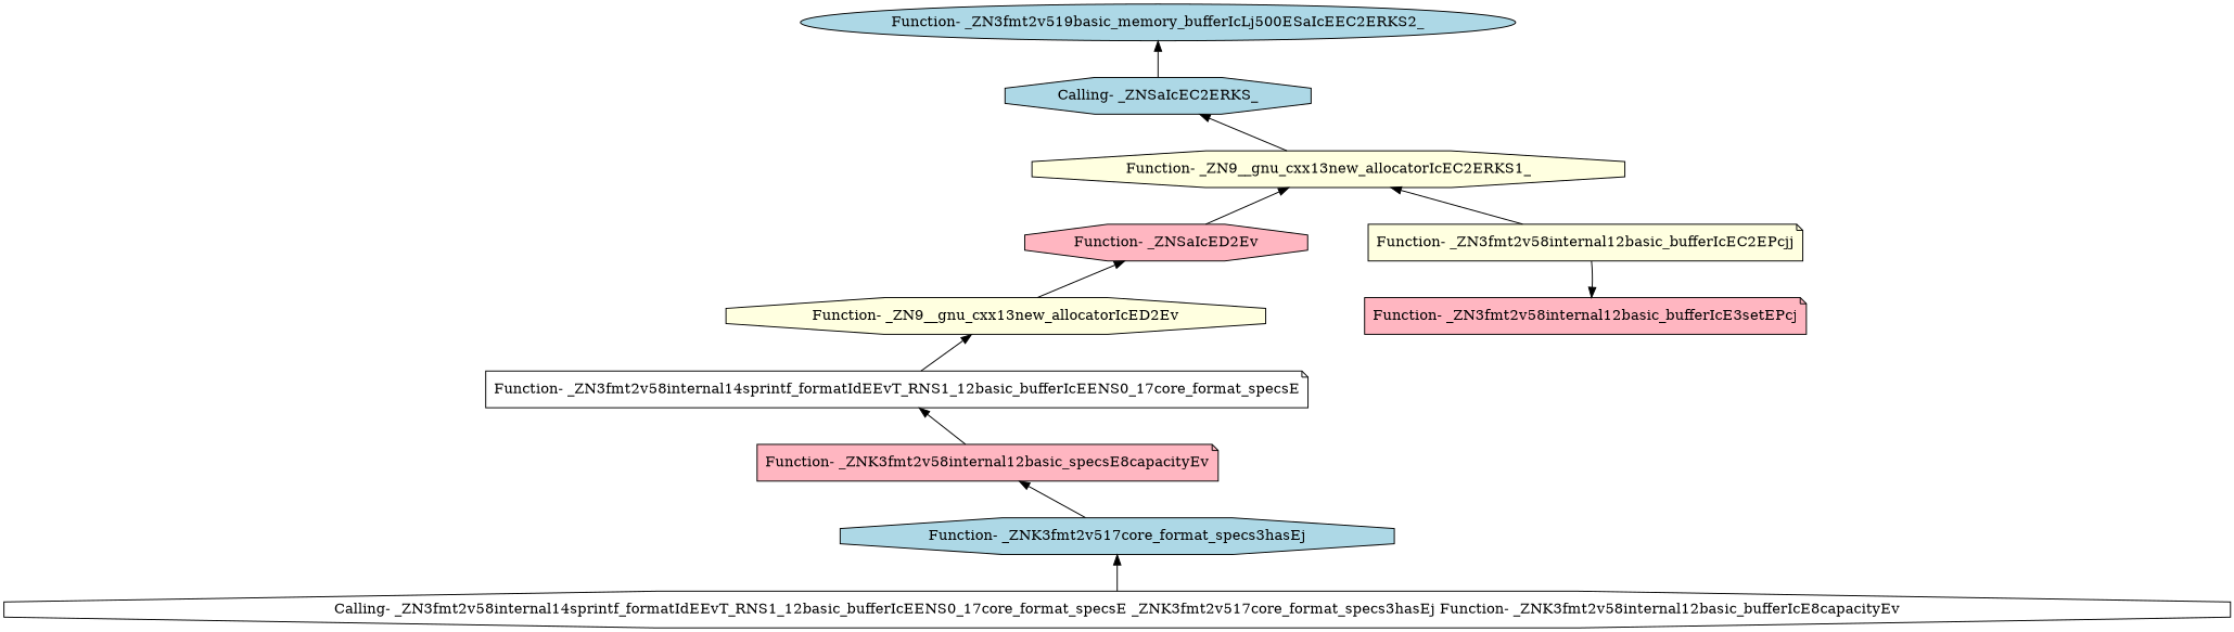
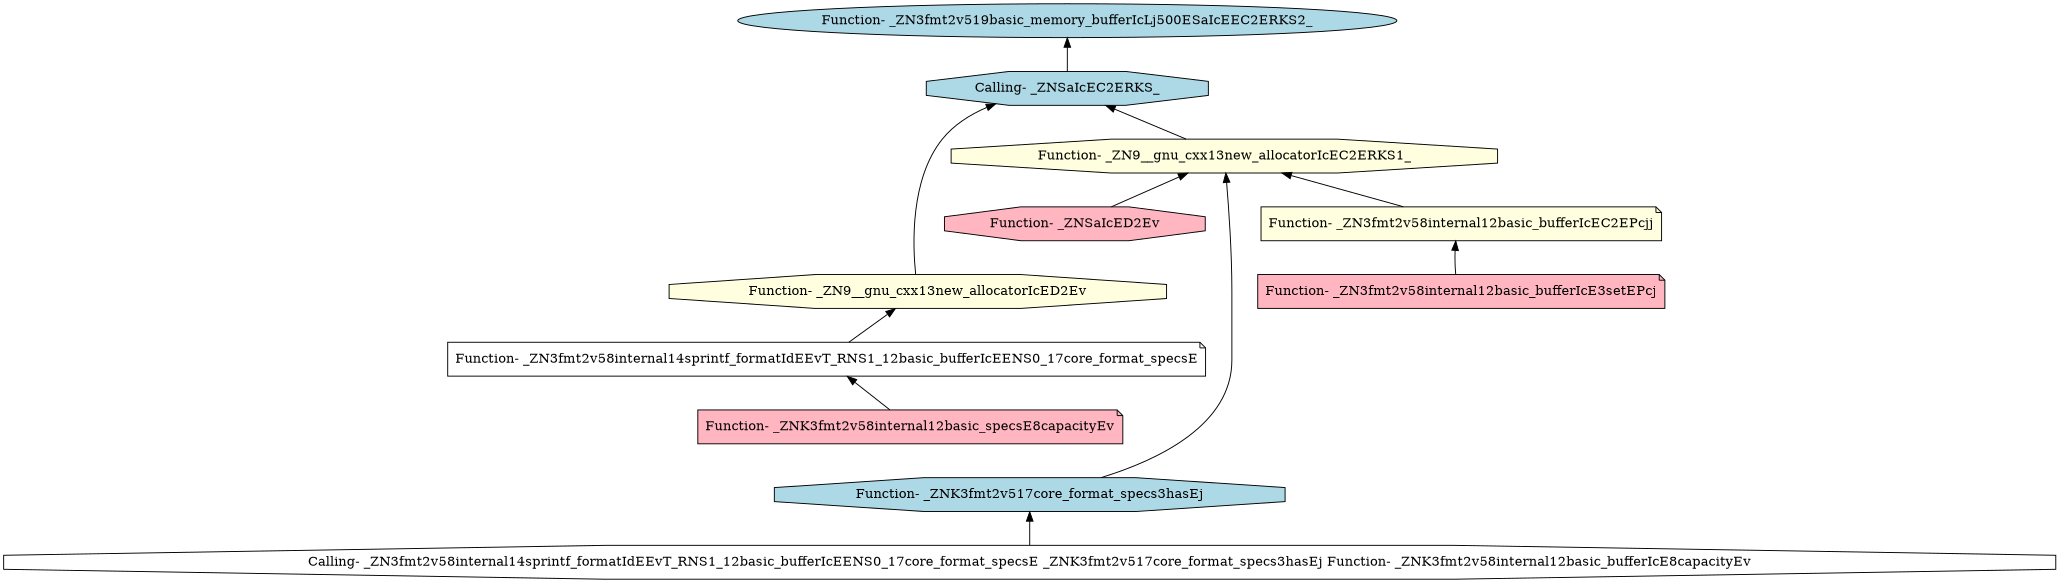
  digraph {
    node [fillcolor=lightblue shape=octagon style=filled]
    edge [dir=back]
    "Calling- _ZN3fmt2v58internal14sprintf_formatIdEEvT_RNS1_12basic_bufferIcEENS0_17core_format_specsE _ZNK3fmt2v517core_format_specs3hasEj Function- _ZNK3fmt2v58internal12basic_bufferIcE8capacityEv" [fillcolor=white]
    "Function- _ZNK3fmt2v517core_format_specs3hasEj"
    n3 [fillcolor=lightpink label="Function- _ZNK3fmt2v58internal12basic_specsE8capacityEv" shape=note]
    "Function- _ZN3fmt2v58internal14sprintf_formatIdEEvT_RNS1_12basic_bufferIcEENS0_17core_format_specsE" [fillcolor=white shape=note]
    "Function- _ZN9__gnu_cxx13new_allocatorIcED2Ev" [fillcolor=lightyellow]
    "Function- _ZNSaIcED2Ev" [fillcolor=lightpink]
    "Function- _ZN3fmt2v58internal12basic_bufferIcE3setEPcj" [fillcolor=lightpink shape=note]
    "Function- _ZN3fmt2v58internal12basic_bufferIcEC2EPcjj" [fillcolor=lightyellow shape=note]
    "Function- _ZN9__gnu_cxx13new_allocatorIcEC2ERKS1_" [fillcolor=lightyellow]
    n10 [label="Calling- _ZNSaIcEC2ERKS_"]
    "Function- _ZN3fmt2v519basic_memory_bufferIcLj500ESaIcEEC2ERKS2_" [shape=ellipse]
    "Function- _ZNK3fmt2v517core_format_specs3hasEj" -> "Calling- _ZN3fmt2v58internal14sprintf_formatIdEEvT_RNS1_12basic_bufferIcEENS0_17core_format_specsE _ZNK3fmt2v517core_format_specs3hasEj Function- _ZNK3fmt2v58internal12basic_bufferIcE8capacityEv"
-   n3 -> "Function- _ZNK3fmt2v517core_format_specs3hasEj"
+   "Function- _ZN9__gnu_cxx13new_allocatorIcEC2ERKS1_" -> "Function- _ZNK3fmt2v517core_format_specs3hasEj"
    "Function- _ZN3fmt2v58internal14sprintf_formatIdEEvT_RNS1_12basic_bufferIcEENS0_17core_format_specsE" -> n3
    "Function- _ZN9__gnu_cxx13new_allocatorIcED2Ev" -> "Function- _ZN3fmt2v58internal14sprintf_formatIdEEvT_RNS1_12basic_bufferIcEENS0_17core_format_specsE"
-   "Function- _ZNSaIcED2Ev" -> "Function- _ZN9__gnu_cxx13new_allocatorIcED2Ev"
-   "Function- _ZN3fmt2v58internal12basic_bufferIcE3setEPcj" -> "Function- _ZN3fmt2v58internal12basic_bufferIcEC2EPcjj"
+   n10 -> "Function- _ZN9__gnu_cxx13new_allocatorIcED2Ev"
+   "Function- _ZN3fmt2v58internal12basic_bufferIcEC2EPcjj" -> "Function- _ZN3fmt2v58internal12basic_bufferIcE3setEPcj"
    "Function- _ZN9__gnu_cxx13new_allocatorIcEC2ERKS1_" -> "Function- _ZNSaIcED2Ev"
    "Function- _ZN9__gnu_cxx13new_allocatorIcEC2ERKS1_" -> "Function- _ZN3fmt2v58internal12basic_bufferIcEC2EPcjj"
    n10 -> "Function- _ZN9__gnu_cxx13new_allocatorIcEC2ERKS1_"
    "Function- _ZN3fmt2v519basic_memory_bufferIcLj500ESaIcEEC2ERKS2_" -> n10
  }
